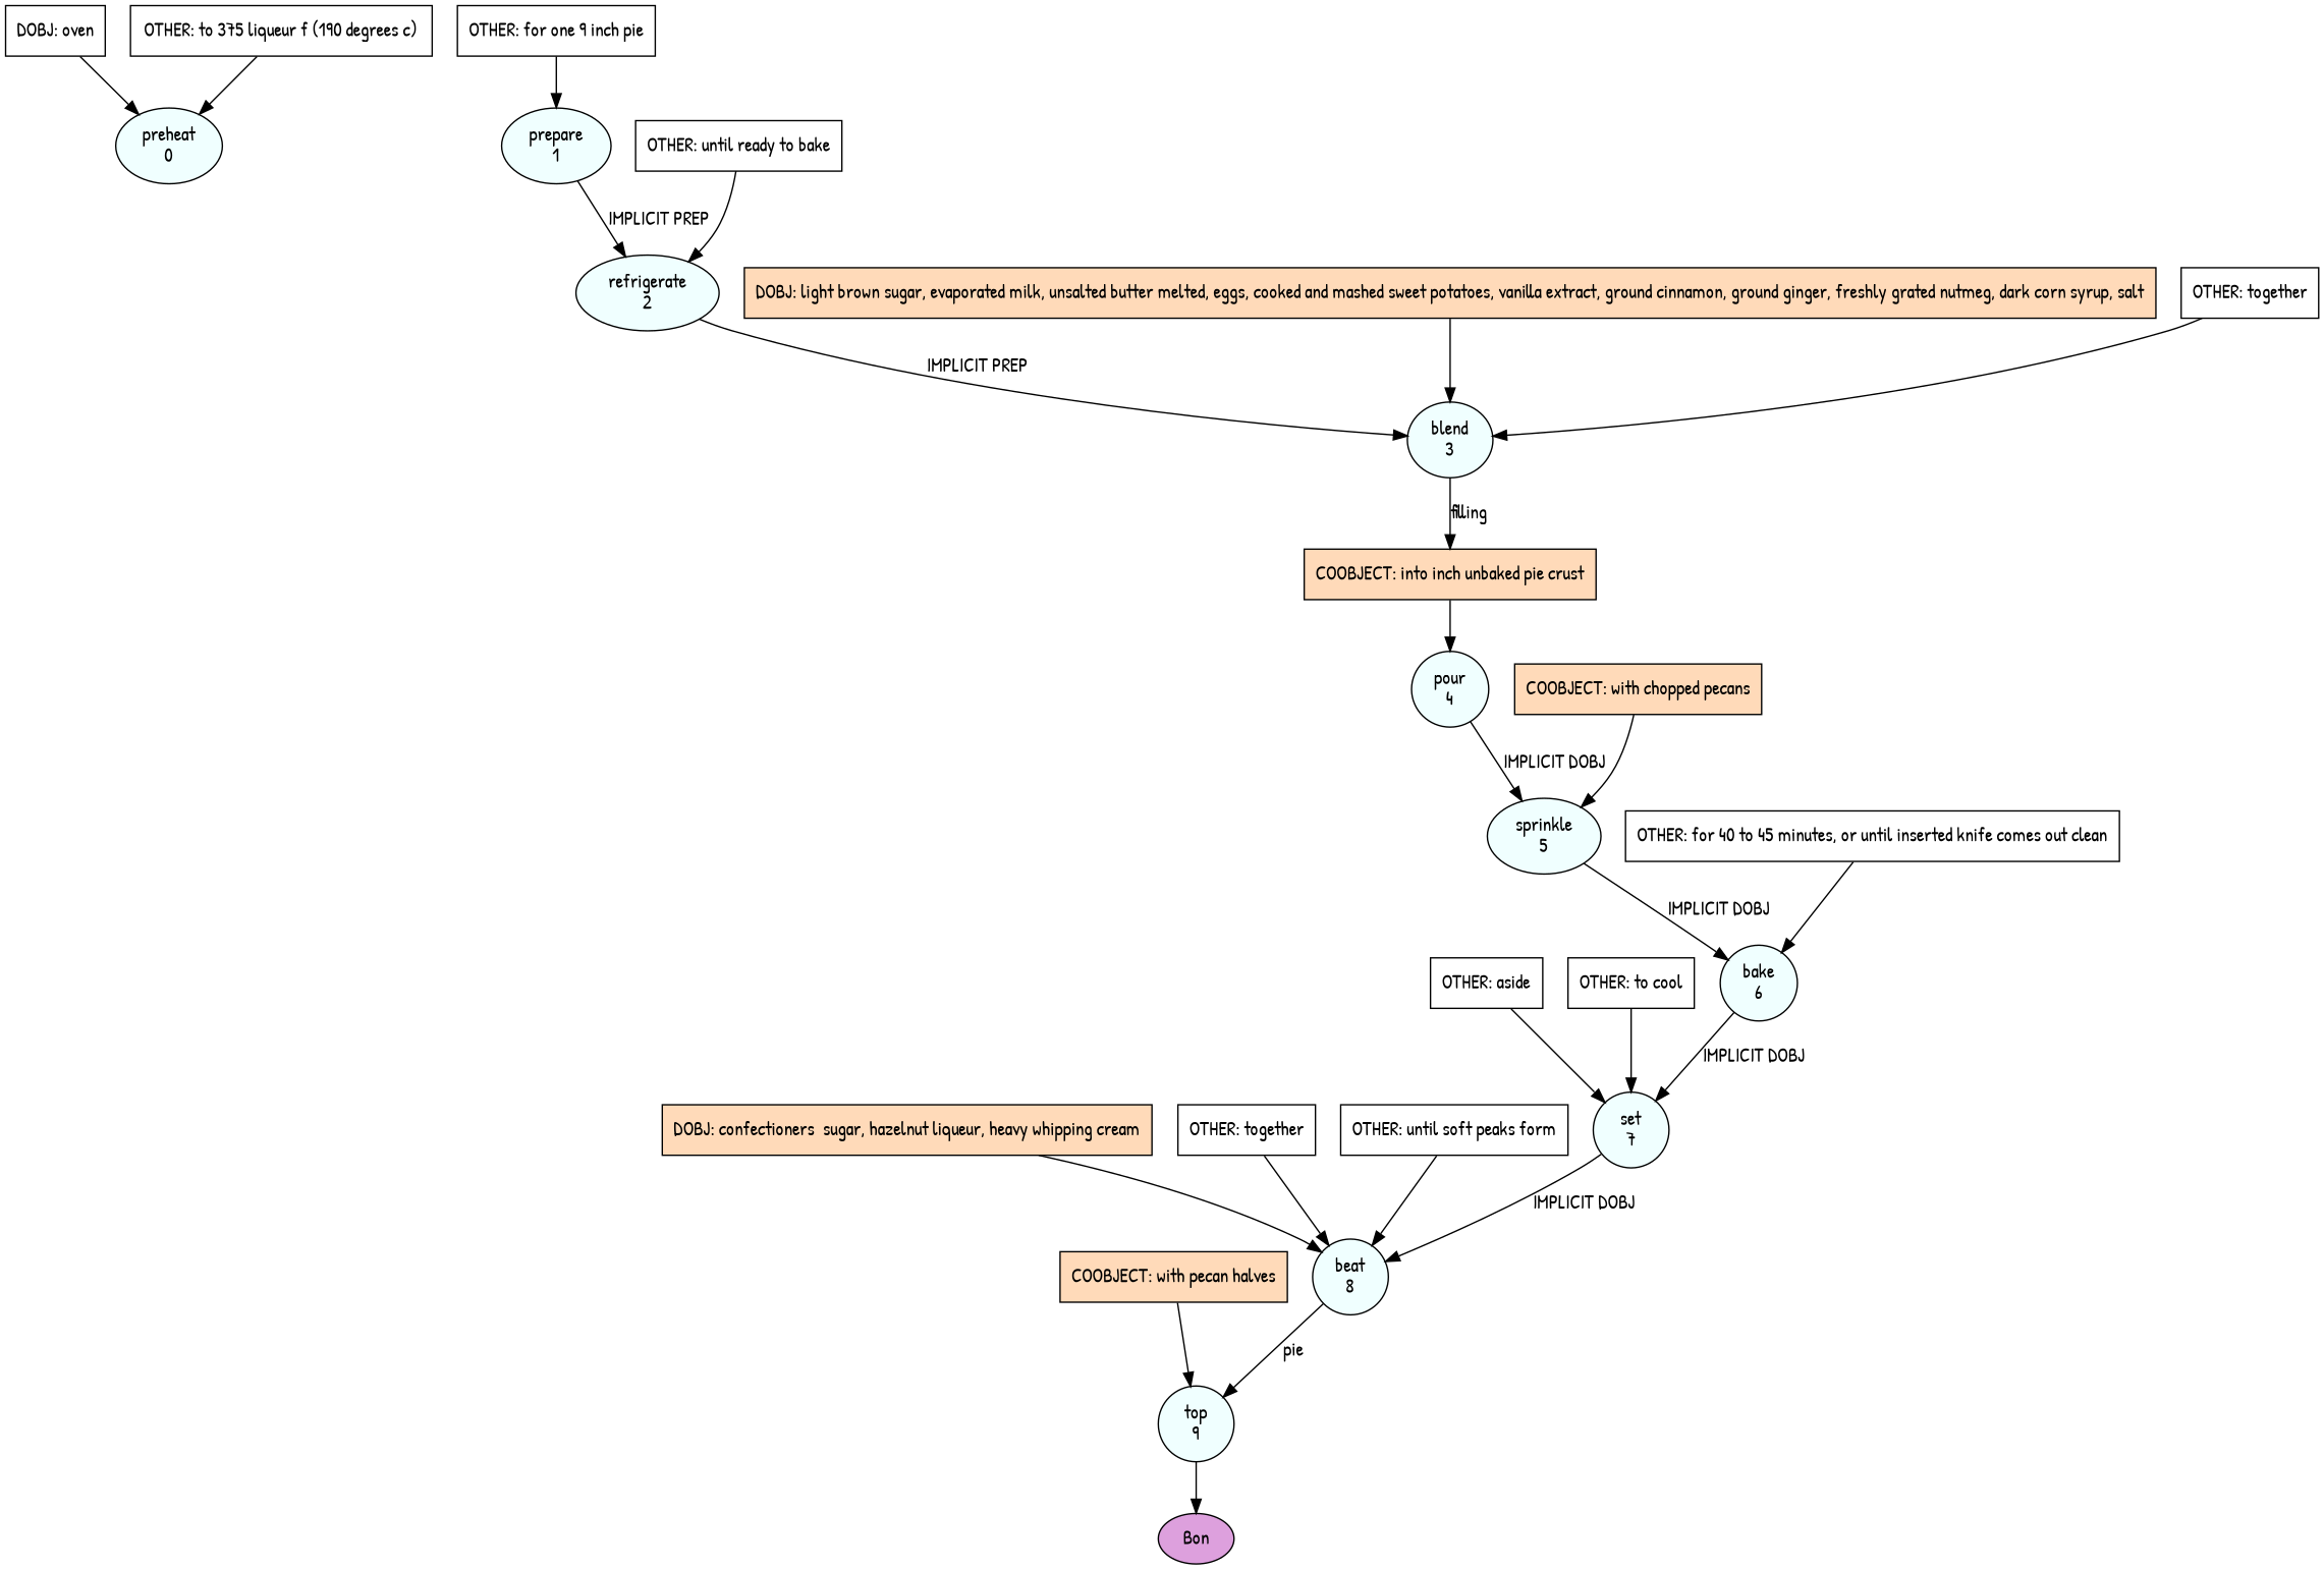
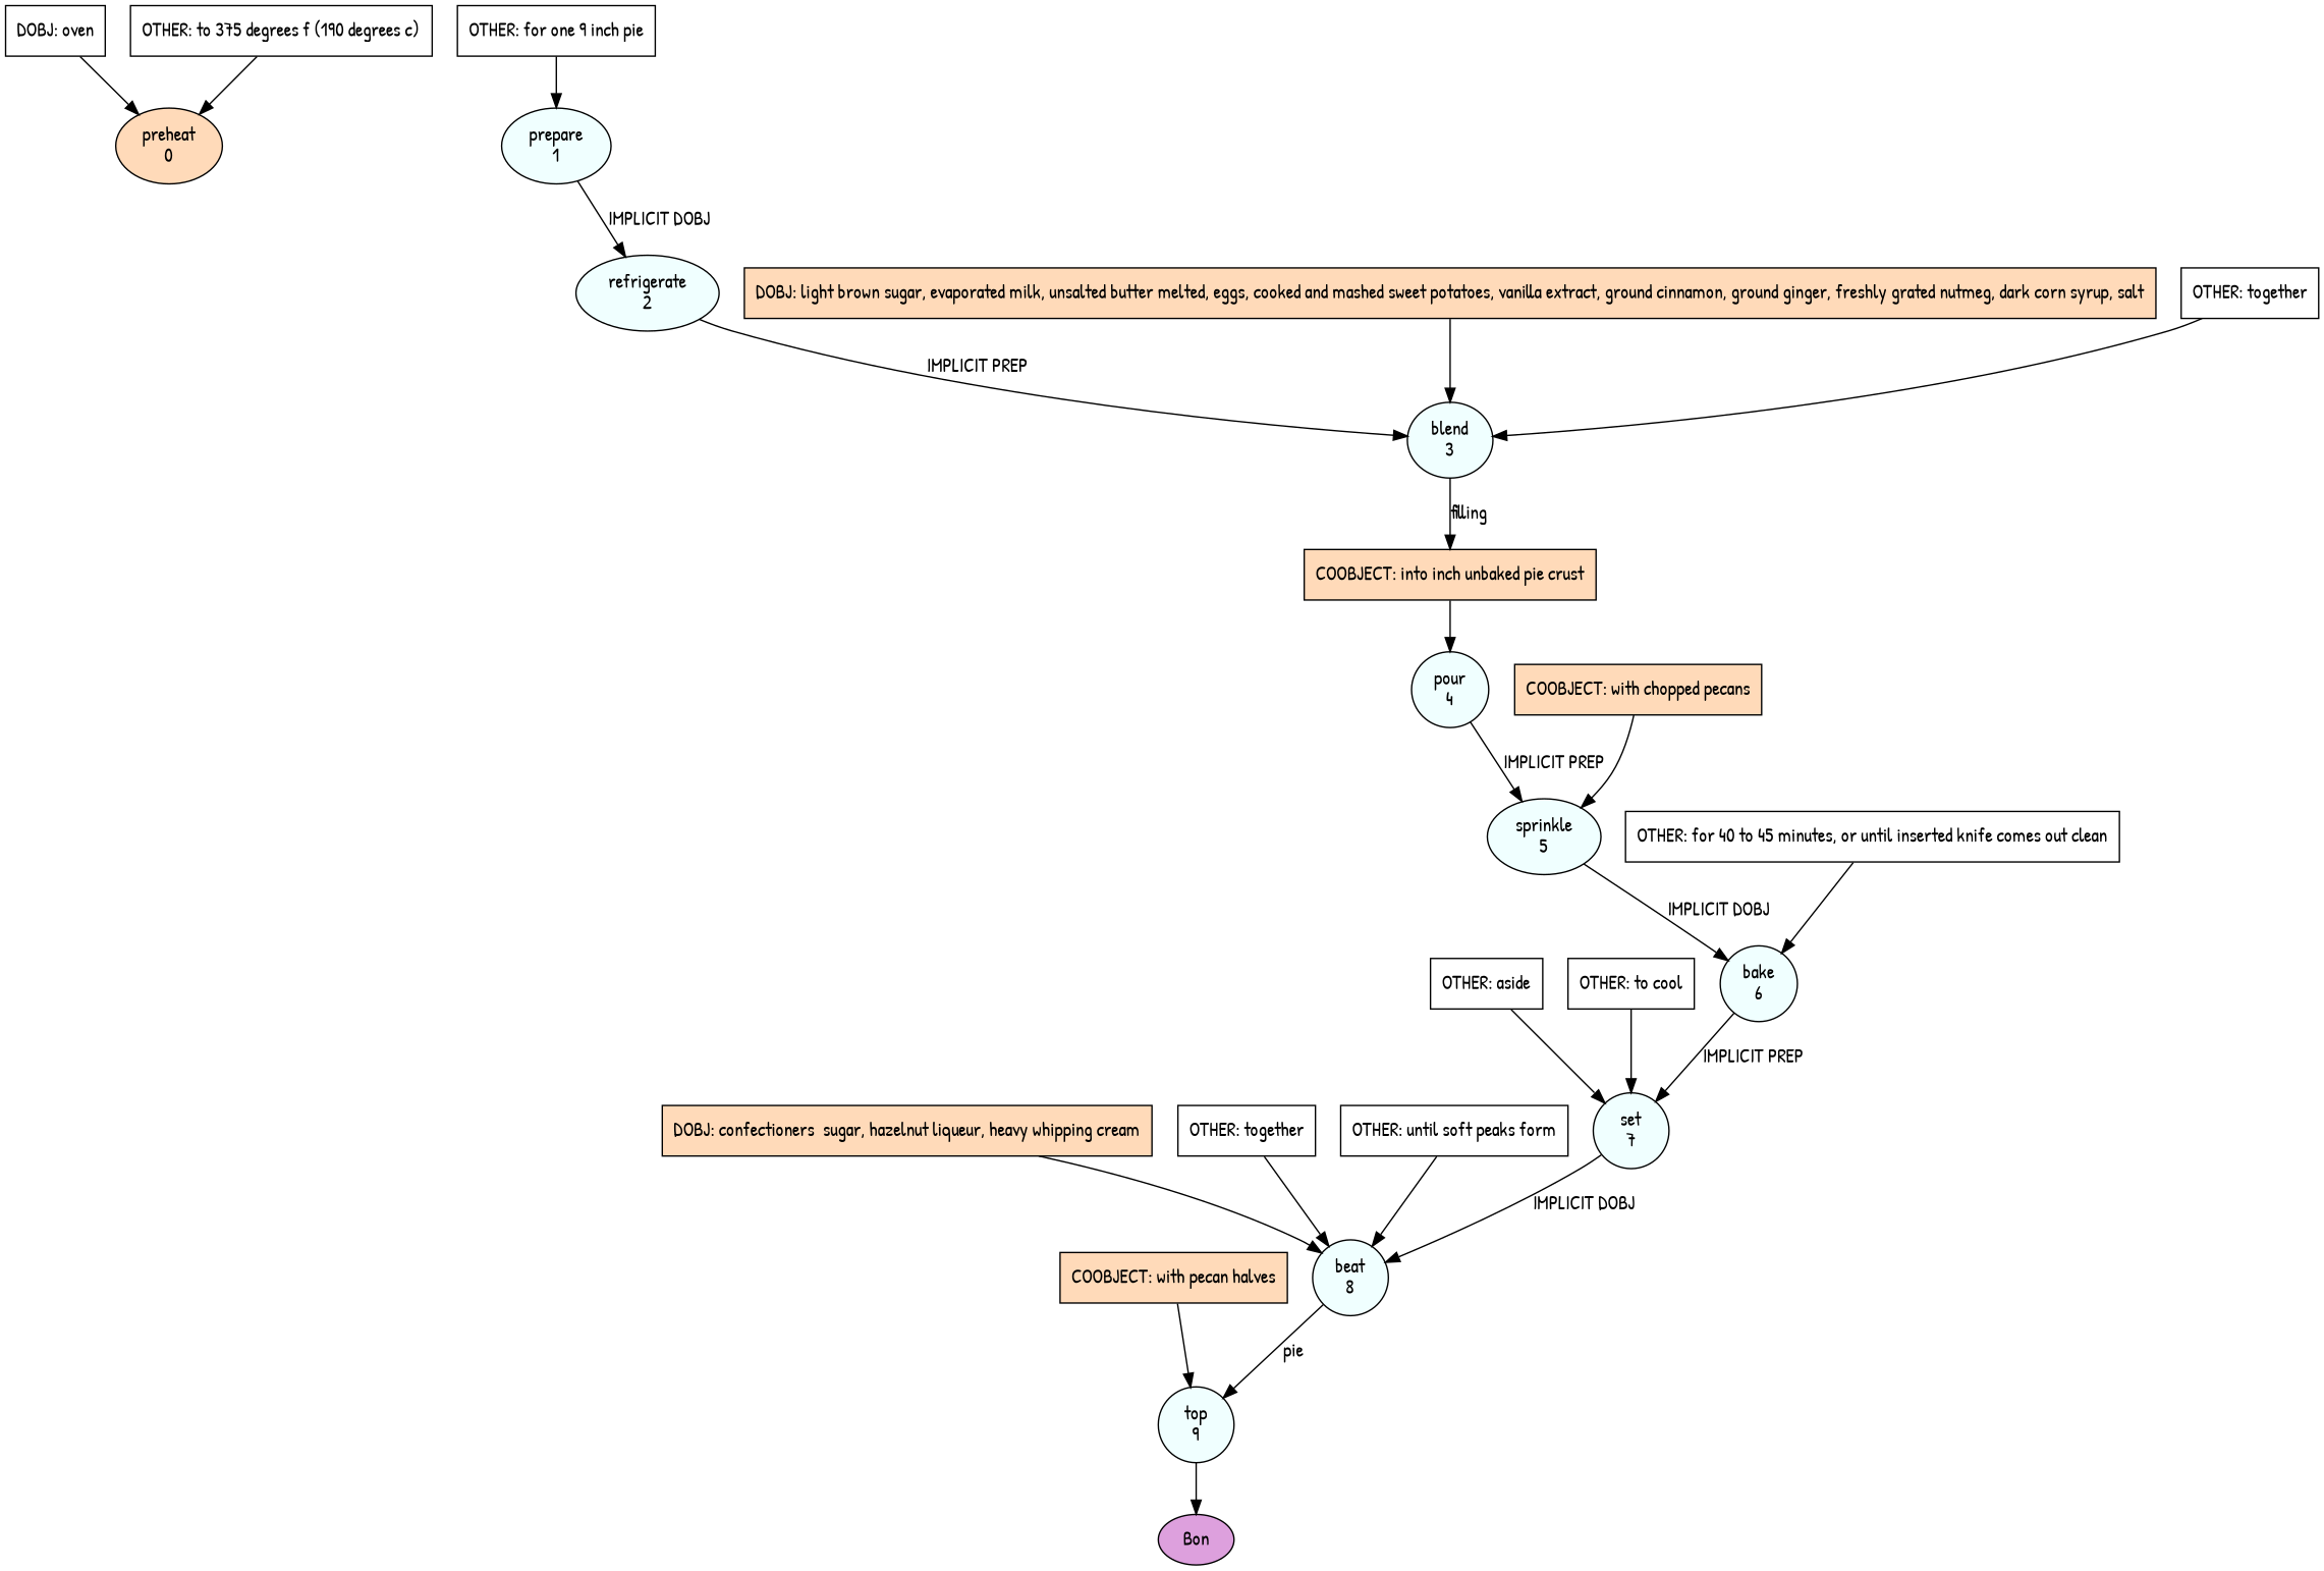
  digraph {
    fontname="Patrick Hand"
    node [fillcolor=azure fontname="Patrick Hand" shape=box style=filled]
    edge [fontname="Patrick Hand"]
-   n1 [label="preheat\n0" shape=oval]
+   n1 [fillcolor=peachpuff label="preheat\n0" shape=oval]
    n2 [label="bake\n6" shape=oval]
    n3 [label="set\n7" shape=oval]
    n4 [label="prepare\n1" shape=oval]
    n5 [label="refrigerate\n2" shape=oval]
    n6 [label="blend\n3" shape=oval]
    n7 [fillcolor=peachpuff label="COOBJECT: into inch unbaked pie crust"]
    n8 [label="pour\n4" shape=oval]
    n9 [label="sprinkle\n5" shape=oval]
    n10 [label="beat\n8" shape=oval]
    n11 [label="top\n9" shape=oval]
    n12 [fillcolor=plum label=Bon shape=oval]
    n13 [fillcolor=white label="OTHER: for one 9 inch pie"]
    n14 [fillcolor=white label="DOBJ: oven"]
-   n15 [fillcolor=white label="OTHER: to 375 liqueur f (190 degrees c)"]
-   n16 [fillcolor=white label="OTHER: until ready to bake"]
+   n15 [fillcolor=white label="OTHER: to 375 degrees f (190 degrees c)"]
    n17 [fillcolor=peachpuff label="DOBJ: light brown sugar, evaporated milk, unsalted butter melted, eggs, cooked and mashed sweet potatoes, vanilla extract, ground cinnamon, ground ginger, freshly grated nutmeg, dark corn syrup, salt"]
    n18 [fillcolor=white label="OTHER: together"]
    n19 [fillcolor=peachpuff label="COOBJECT: with chopped pecans"]
    n20 [fillcolor=white label="OTHER: for 40 to 45 minutes, or until inserted knife comes out clean"]
    n21 [fillcolor=white label="OTHER: aside"]
    n22 [fillcolor=white label="OTHER: to cool"]
    n23 [fillcolor=peachpuff label="DOBJ: confectioners  sugar, hazelnut liqueur, heavy whipping cream"]
    n24 [fillcolor=white label="OTHER: together"]
    n25 [fillcolor=white label="OTHER: until soft peaks form"]
    n26 [fillcolor=peachpuff label="COOBJECT: with pecan halves"]
-   n2 -> n3 [label="IMPLICIT DOBJ"]
+   n2 -> n3 [label="IMPLICIT PREP"]
    n3 -> n10 [label="IMPLICIT DOBJ"]
-   n4 -> n5 [label="IMPLICIT PREP"]
+   n4 -> n5 [label="IMPLICIT DOBJ"]
    n5 -> n6 [label="IMPLICIT PREP"]
    n6 -> n7 [label=filling]
    n7 -> n8
-   n8 -> n9 [label="IMPLICIT DOBJ"]
+   n8 -> n9 [label="IMPLICIT PREP"]
    n9 -> n2 [label="IMPLICIT DOBJ"]
    n10 -> n11 [label=pie]
    n11 -> n12
    n13 -> n4
    n14 -> n1
    n15 -> n1
-   n16 -> n5
    n17 -> n6
    n18 -> n6
    n19 -> n9
    n20 -> n2
    n21 -> n3
    n22 -> n3
    n23 -> n10
    n24 -> n10
    n25 -> n10
    n26 -> n11
  }
